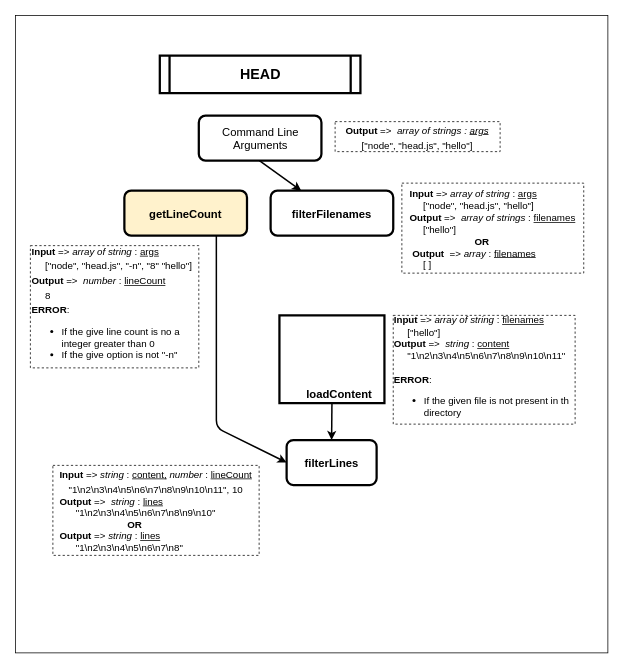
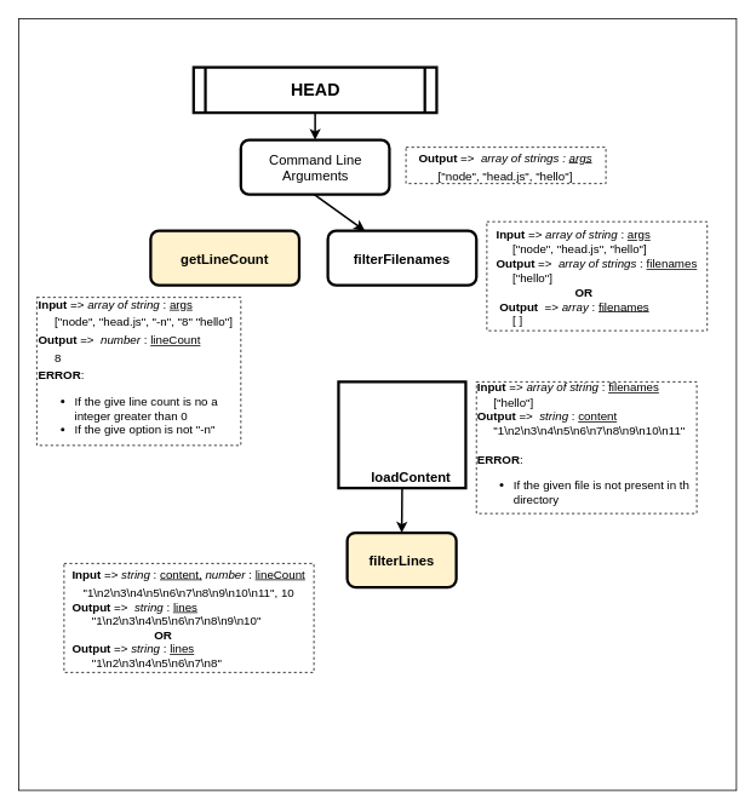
  <mxCell id="0" />
  <mxCell id="1" parent="0" />
  <mxCell id="2" value="" style="rounded=0;whiteSpace=wrap;html=1;" vertex="1" parent="1"><mxGeometry x="20" y="20" width="790" height="850" as="geometry" /></mxCell>
  <mxCell id="3" value="HEAD" style="shape=process;whiteSpace=wrap;align=center;verticalAlign=middle;size=0.048;fontStyle=1;strokeWidth=3;fillColor=#FFFFFF;fontSize=19;labelBorderColor=none;" parent="1" vertex="1"><mxGeometry x="212.58" y="73.67" width="267.5" height="50" as="geometry" /></mxCell>
+ <mxCell id="4" value="" style="edgeStyle=orthogonalEdgeStyle;rounded=0;orthogonalLoop=1;jettySize=auto;html=1;fontSize=16;entryX=0.5;entryY=0;entryDx=0;entryDy=0;strokeWidth=2;exitX=0.5;exitY=1;exitDx=0;exitDy=0;" parent="1" source="3" target="5" edge="1"><mxGeometry relative="1" as="geometry"><mxPoint x="345.83" y="139.67" as="sourcePoint" /></mxGeometry></mxCell>
  <mxCell id="5" value="Command Line Arguments" style="rounded=1;whiteSpace=wrap;html=1;strokeWidth=3;fontSize=15;" parent="1" vertex="1"><mxGeometry x="264.58" y="153.67" width="163.5" height="60" as="geometry" /></mxCell>
  <mxCell id="6" value="&lt;b&gt;filterFilenames&lt;/b&gt;" style="rounded=1;whiteSpace=wrap;html=1;strokeWidth=3;fontSize=15;" parent="1" vertex="1"><mxGeometry x="360.33" y="253.67" width="163.5" height="60" as="geometry" /></mxCell>
  <mxCell id="7" value="&lt;b&gt;getLineCount&lt;/b&gt;" style="rounded=1;whiteSpace=wrap;html=1;strokeWidth=3;fontSize=15;fillColor=#fff2cc;" parent="1" vertex="1"><mxGeometry x="165.33" y="253.67" width="163.5" height="60" as="geometry" /></mxCell>
  <mxCell id="8" value="" style="endArrow=classic;html=1;fontSize=15;entryX=0.25;entryY=0;entryDx=0;entryDy=0;strokeWidth=2;" parent="1" target="6" edge="1"><mxGeometry width="50" height="50" relative="1" as="geometry"><mxPoint x="345.33" y="213.67" as="sourcePoint" /><mxPoint x="297.955" y="263.67" as="targetPoint" /></mxGeometry></mxCell>
  <mxCell id="9" value="" style="rounded=0;whiteSpace=wrap;html=1;strokeWidth=3;fontSize=15;" parent="1" vertex="1"><mxGeometry x="372.08" y="420" width="140" height="117" as="geometry" /></mxCell>
- <mxCell id="10" value="&lt;b&gt;filterLines&lt;/b&gt;" style="rounded=1;whiteSpace=wrap;html=1;strokeWidth=3;fontSize=15;" parent="1" vertex="1"><mxGeometry x="381.66" y="586.17" width="120" height="60" as="geometry" /></mxCell>
+ <mxCell id="10" value="&lt;b&gt;filterLines&lt;/b&gt;" style="rounded=1;whiteSpace=wrap;html=1;strokeWidth=3;fontSize=15;fillColor=#fff2cc;" parent="1" vertex="1"><mxGeometry x="381.66" y="586.17" width="120" height="60" as="geometry" /></mxCell>
  <mxCell id="11" value="&lt;b&gt;&lt;font style=&quot;font-size: 15px&quot;&gt;loadContent&lt;/font&gt;&lt;/b&gt;" style="text;html=1;strokeColor=none;fillColor=none;align=center;verticalAlign=middle;whiteSpace=wrap;rounded=0;fontSize=16;" parent="1" vertex="1"><mxGeometry x="431.66" y="514" width="40" height="20" as="geometry" /></mxCell>
  <mxCell id="12" value="" style="endArrow=classic;html=1;fontSize=16;exitX=0.5;exitY=1;exitDx=0;exitDy=0;entryX=0.5;entryY=0;entryDx=0;entryDy=0;strokeWidth=2;" parent="1" source="9" target="10" edge="1"><mxGeometry width="50" height="50" relative="1" as="geometry"><mxPoint x="245.33" y="844.67" as="sourcePoint" /><mxPoint x="295.33" y="794.67" as="targetPoint" /></mxGeometry></mxCell>
  <mxCell id="13" value="&lt;font style=&quot;font-size: 13px&quot;&gt;&lt;b&gt;Output&lt;/b&gt; =&amp;gt;&amp;nbsp;&lt;i&gt; array of strings : &lt;u&gt;args&lt;/u&gt;&lt;/i&gt;&lt;br&gt;[&quot;node&quot;, &quot;head.js&quot;, &quot;hello&quot;]&lt;/font&gt;" style="text;html=1;strokeColor=#000000;fillColor=none;align=center;verticalAlign=middle;whiteSpace=wrap;rounded=0;fontSize=16;dashed=1;aspect=fixed;" parent="1" vertex="1"><mxGeometry x="446.33" y="161.67" width="220" height="40" as="geometry" /></mxCell>
  <mxCell id="14" value="&lt;div style=&quot;text-align: left&quot;&gt;&lt;b style=&quot;font-size: 13px&quot;&gt;Input&lt;/b&gt;&lt;span style=&quot;font-size: 13px&quot;&gt; =&amp;gt;&lt;/span&gt;&lt;i style=&quot;font-size: 13px&quot;&gt; array of string &lt;/i&gt;&lt;span style=&quot;font-size: 13px&quot;&gt;: &lt;u&gt;args&lt;/u&gt;&lt;/span&gt;&lt;/div&gt;&lt;font style=&quot;font-size: 13px&quot;&gt;&lt;div style=&quot;text-align: left&quot;&gt;&lt;span&gt;&amp;nbsp; &amp;nbsp; &amp;nbsp;[&quot;node&quot;, &quot;head.js&quot;, &quot;hello&quot;]&lt;/span&gt;&lt;/div&gt;&lt;span style=&quot;white-space: normal&quot;&gt;&lt;div style=&quot;text-align: left&quot;&gt;&lt;b&gt;Output&lt;/b&gt;&lt;span&gt; =&amp;gt;&amp;nbsp; &lt;/span&gt;&lt;i&gt;array of strings &lt;/i&gt;:&lt;i&gt;&amp;nbsp;&lt;/i&gt;&lt;u&gt;filenames&lt;/u&gt;&lt;/div&gt;&lt;div style=&quot;text-align: left&quot;&gt;&lt;span&gt;&lt;i&gt;&amp;nbsp; &amp;nbsp; &amp;nbsp;&lt;/i&gt;[&quot;hello&quot;]&lt;/span&gt;&lt;/div&gt;&lt;/span&gt;&lt;span style=&quot;white-space: normal&quot;&gt;&lt;div style=&quot;text-align: left&quot;&gt;&amp;nbsp; &amp;nbsp; &amp;nbsp; &amp;nbsp; &amp;nbsp; &amp;nbsp; &amp;nbsp; &amp;nbsp; &amp;nbsp; &amp;nbsp; &amp;nbsp; &amp;nbsp; &lt;b&gt;OR&lt;/b&gt;&lt;/div&gt;&lt;div style=&quot;text-align: left&quot;&gt;&amp;nbsp;&lt;b&gt;Output&lt;/b&gt;&amp;nbsp; =&amp;gt; &lt;i&gt;array &lt;/i&gt;: &lt;u&gt;filenames&lt;/u&gt;&lt;/div&gt;&lt;/span&gt;&lt;div style=&quot;text-align: left&quot;&gt;&lt;span&gt;&amp;nbsp; &amp;nbsp; &amp;nbsp;[ ]&lt;/span&gt;&lt;/div&gt;&lt;/font&gt;" style="rounded=0;whiteSpace=wrap;html=1;dashed=1;strokeColor=#000000;strokeWidth=1;fillColor=none;fontSize=16;" parent="1" vertex="1"><mxGeometry x="535.33" y="243.67" width="242.5" height="120" as="geometry" /></mxCell>
  <mxCell id="15" value="&lt;font style=&quot;font-size: 13px&quot;&gt;&lt;span style=&quot;white-space: normal&quot;&gt;&lt;b&gt;Input&lt;/b&gt; =&amp;gt; &lt;i&gt;array of string&lt;/i&gt; : &lt;u&gt;args&lt;/u&gt;&lt;/span&gt;&lt;br style=&quot;white-space: normal&quot;&gt;&lt;span style=&quot;white-space: normal&quot;&gt;&amp;nbsp; &amp;nbsp; &amp;nbsp;[&quot;node&quot;, &quot;head.js&quot;, &quot;-n&quot;, &quot;8&quot; &quot;hello&quot;]&lt;/span&gt;&lt;br style=&quot;white-space: normal&quot;&gt;&lt;span style=&quot;white-space: normal&quot;&gt;&lt;b&gt;Output&lt;/b&gt; =&amp;gt;&amp;nbsp; &lt;i&gt;number&lt;/i&gt; : &lt;u&gt;lineCount&lt;/u&gt;&lt;/span&gt;&lt;br style=&quot;white-space: normal&quot;&gt;&amp;nbsp; &amp;nbsp; &amp;nbsp;8&lt;br&gt;&lt;b&gt;ERROR&lt;/b&gt;:&amp;nbsp;&lt;br&gt;&lt;ul&gt;&lt;li&gt;&lt;font style=&quot;font-size: 13px&quot;&gt;If the give line count is no a integer greater than 0&lt;/font&gt;&lt;/li&gt;&lt;li&gt;If the give option is not &quot;-n&quot;&lt;/li&gt;&lt;/ul&gt;&lt;/font&gt;" style="rounded=0;whiteSpace=wrap;html=1;dashed=1;strokeColor=#000000;strokeWidth=1;fillColor=none;fontSize=16;align=left;" parent="1" vertex="1"><mxGeometry x="40" y="327" width="224.58" height="163" as="geometry" /></mxCell>
  <mxCell id="16" value="&lt;div style=&quot;text-align: left&quot;&gt;&lt;b style=&quot;font-size: 13px&quot;&gt;Input&lt;/b&gt;&lt;span style=&quot;font-size: 13px&quot;&gt; =&amp;gt;&lt;/span&gt;&lt;i style=&quot;font-size: 13px&quot;&gt; array of string &lt;/i&gt;&lt;span style=&quot;font-size: 13px&quot;&gt;: &lt;u&gt;filenames&lt;/u&gt;&lt;/span&gt;&lt;/div&gt;&lt;font style=&quot;font-size: 13px&quot;&gt;&lt;div style=&quot;text-align: left&quot;&gt;&lt;span&gt;&amp;nbsp; &amp;nbsp; &amp;nbsp;[&quot;hello&quot;]&lt;/span&gt;&lt;/div&gt;&lt;span style=&quot;white-space: normal&quot;&gt;&lt;div style=&quot;text-align: left&quot;&gt;&lt;b&gt;Output&lt;/b&gt;&lt;span&gt; =&amp;gt;&amp;nbsp;&lt;/span&gt;&lt;i&gt;&amp;nbsp;string&amp;nbsp;&lt;/i&gt;:&lt;i&gt;&amp;nbsp;&lt;/i&gt;&lt;u&gt;content&lt;/u&gt;&lt;/div&gt;&lt;div style=&quot;text-align: left&quot;&gt;&amp;nbsp; &amp;nbsp; &amp;nbsp;&quot;1\n2\n3\n4\n5\n6\n7\n8\n9\n10\n11&quot;&lt;/div&gt;&lt;div style=&quot;text-align: left&quot;&gt;&lt;b&gt;&lt;br class=&quot;Apple-interchange-newline&quot;&gt;ERROR&lt;/b&gt;:&amp;nbsp;&lt;br&gt;&lt;ul&gt;&lt;li&gt;If the given file is not present in th directory&lt;/li&gt;&lt;/ul&gt;&lt;/div&gt;&lt;/span&gt;&lt;/font&gt;" style="rounded=0;whiteSpace=wrap;html=1;dashed=1;strokeColor=#000000;strokeWidth=1;fillColor=none;fontSize=16;" parent="1" vertex="1"><mxGeometry x="523.83" y="420" width="242.5" height="145" as="geometry" /></mxCell>
- <mxCell id="17" value="" style="endArrow=classic;html=1;fontSize=16;entryX=0;entryY=0.5;entryDx=0;entryDy=0;strokeWidth=2;exitX=0.75;exitY=1;exitDx=0;exitDy=0;" parent="1" edge="1" target="10" source="7"><mxGeometry width="50" height="50" relative="1" as="geometry"><mxPoint x="248.33" y="514.67" as="sourcePoint" /><mxPoint x="342.33" y="674.67" as="targetPoint" /><Array as="points"><mxPoint x="288" y="570" /></Array></mxGeometry></mxCell>
  <mxCell id="18" value="&lt;div style=&quot;text-align: left&quot;&gt;&lt;b style=&quot;font-size: 13px&quot;&gt;Input&lt;/b&gt;&lt;span style=&quot;font-size: 13px&quot;&gt; =&amp;gt;&lt;/span&gt;&lt;i style=&quot;font-size: 13px&quot;&gt; string&amp;nbsp;&lt;/i&gt;&lt;span style=&quot;font-size: 13px&quot;&gt;: &lt;u&gt;content,&lt;/u&gt;&amp;nbsp;&lt;i&gt;number&lt;/i&gt;&amp;nbsp;: &lt;u&gt;lineCount&lt;/u&gt;&lt;/span&gt;&lt;/div&gt;&lt;font style=&quot;font-size: 13px&quot;&gt;&lt;span style=&quot;text-align: left&quot;&gt;&quot;1\n2\n3\n4\n5\n6\n7\n8\n9\n10\n11&quot;, 10&lt;/span&gt;&lt;span style=&quot;white-space: normal&quot;&gt;&lt;div style=&quot;text-align: left&quot;&gt;&lt;b&gt;Output&lt;/b&gt;&lt;span&gt; =&amp;gt;&amp;nbsp;&lt;/span&gt;&lt;i&gt;&amp;nbsp;string&amp;nbsp;&lt;/i&gt;:&lt;i&gt;&amp;nbsp;&lt;/i&gt;&lt;u&gt;lines&lt;/u&gt;&lt;/div&gt;&lt;div style=&quot;text-align: left&quot;&gt;&amp;nbsp; &amp;nbsp; &amp;nbsp; &quot;1\n2\n3\n4\n5\n6\n7\n8\n9\n10&quot;&lt;/div&gt;&lt;div style=&quot;text-align: left&quot;&gt;&amp;nbsp; &amp;nbsp; &amp;nbsp; &amp;nbsp; &amp;nbsp; &amp;nbsp; &amp;nbsp; &amp;nbsp; &amp;nbsp; &amp;nbsp; &amp;nbsp; &amp;nbsp; &amp;nbsp;&lt;b&gt;OR&lt;/b&gt;&lt;/div&gt;&lt;div style=&quot;text-align: left&quot;&gt;&lt;b&gt;Output &lt;/b&gt;=&amp;gt; &lt;i&gt;string &lt;/i&gt;: &lt;u&gt;lines&lt;/u&gt;&lt;/div&gt;&lt;div style=&quot;text-align: left&quot;&gt;&amp;nbsp; &amp;nbsp; &amp;nbsp; &quot;1\n2\n3\n4\n5\n6\n7\n8&quot;&lt;/div&gt;&lt;/span&gt;&lt;/font&gt;" style="rounded=0;whiteSpace=wrap;html=1;dashed=1;strokeColor=#000000;strokeWidth=1;fillColor=none;fontSize=16;" parent="1" vertex="1"><mxGeometry x="70" y="620" width="275" height="120" as="geometry" /></mxCell>
